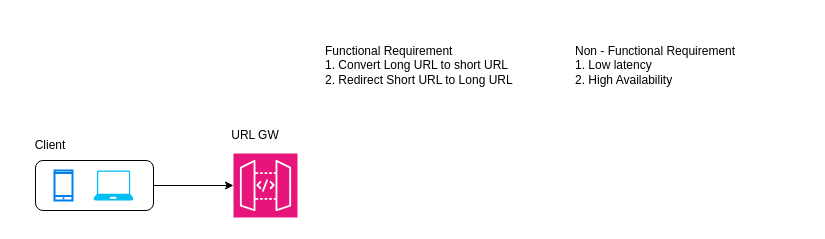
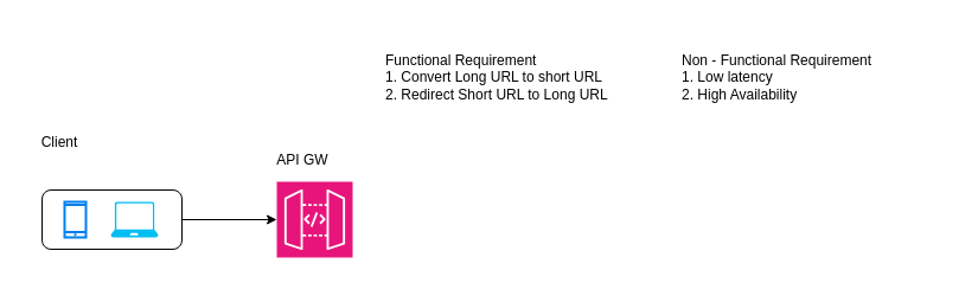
  <mxCell id="0" />
  <mxCell id="1" parent="0" />
  <mxCell id="2" value="" style="rounded=1;whiteSpace=wrap;html=1;" vertex="1" parent="1"><mxGeometry x="35" y="160" width="118" height="50" as="geometry" /></mxCell>
  <mxCell id="3" value="" style="html=1;verticalLabelPosition=bottom;align=center;labelBackgroundColor=#ffffff;verticalAlign=top;strokeWidth=2;strokeColor=#0080F0;shadow=0;dashed=0;shape=mxgraph.ios7.icons.smartphone;" vertex="1" parent="1"><mxGeometry x="54" y="170" width="18" height="30" as="geometry" /></mxCell>
  <mxCell id="4" value="" style="verticalLabelPosition=bottom;html=1;verticalAlign=top;align=center;strokeColor=none;fillColor=#00BEF2;shape=mxgraph.azure.laptop;pointerEvents=1;" vertex="1" parent="1"><mxGeometry x="93" y="170" width="40" height="30" as="geometry" /></mxCell>
- <mxCell id="5" value="Client" style="text;html=1;align=center;verticalAlign=middle;whiteSpace=wrap;rounded=0;" vertex="1" parent="1"><mxGeometry x="20" y="130" width="60" height="30" as="geometry" /></mxCell>
+ <mxCell id="5" value="Client" style="text;html=1;align=center;verticalAlign=middle;whiteSpace=wrap;rounded=0;" vertex="1" parent="1"><mxGeometry x="20" y="105" width="60" height="30" as="geometry" /></mxCell>
  <mxCell id="6" value="" style="sketch=0;points=[[0,0,0],[0.25,0,0],[0.5,0,0],[0.75,0,0],[1,0,0],[0,1,0],[0.25,1,0],[0.5,1,0],[0.75,1,0],[1,1,0],[0,0.25,0],[0,0.5,0],[0,0.75,0],[1,0.25,0],[1,0.5,0],[1,0.75,0]];outlineConnect=0;fontColor=#232F3E;fillColor=#E7157B;strokeColor=#ffffff;dashed=0;verticalLabelPosition=bottom;verticalAlign=top;align=center;html=1;fontSize=12;fontStyle=0;aspect=fixed;shape=mxgraph.aws4.resourceIcon;resIcon=mxgraph.aws4.api_gateway;" vertex="1" parent="1"><mxGeometry x="233" y="153" width="64" height="64" as="geometry" /></mxCell>
  <mxCell id="7" style="edgeStyle=orthogonalEdgeStyle;rounded=0;orthogonalLoop=1;jettySize=auto;html=1;exitX=1;exitY=0.5;exitDx=0;exitDy=0;entryX=0;entryY=0.5;entryDx=0;entryDy=0;entryPerimeter=0;" edge="1" parent="1" source="2" target="6"><mxGeometry relative="1" as="geometry" /></mxCell>
- <mxCell id="8" value="URL GW" style="text;html=1;align=center;verticalAlign=middle;whiteSpace=wrap;rounded=0;" vertex="1" parent="1"><mxGeometry x="225" y="120" width="60" height="30" as="geometry" /></mxCell>
+ <mxCell id="8" value="API GW" style="text;html=1;align=center;verticalAlign=middle;whiteSpace=wrap;rounded=0;" vertex="1" parent="1"><mxGeometry x="225" y="120" width="60" height="30" as="geometry" /></mxCell>
  <mxCell id="9" value="&lt;div style=&quot;&quot;&gt;&lt;span style=&quot;background-color: transparent; color: light-dark(rgb(0, 0, 0), rgb(255, 255, 255));&quot;&gt;Functional Requirement&lt;/span&gt;&lt;/div&gt;&lt;div&gt;1. Convert Long URL to short URL&lt;/div&gt;&lt;div&gt;2. Redirect Short URL to Long URL&lt;/div&gt;" style="text;html=1;align=left;verticalAlign=middle;whiteSpace=wrap;rounded=0;" vertex="1" parent="1"><mxGeometry x="323" y="20" width="230" height="90" as="geometry" /></mxCell>
  <mxCell id="10" value="&lt;div style=&quot;&quot;&gt;&lt;span style=&quot;background-color: transparent; color: light-dark(rgb(0, 0, 0), rgb(255, 255, 255));&quot;&gt;Non - Functional Requirement&lt;/span&gt;&lt;/div&gt;&lt;div&gt;1. Low latency&lt;/div&gt;&lt;div&gt;2. High Availability&lt;/div&gt;" style="text;html=1;align=left;verticalAlign=middle;whiteSpace=wrap;rounded=0;" vertex="1" parent="1"><mxGeometry x="573" y="20" width="230" height="90" as="geometry" /></mxCell>
